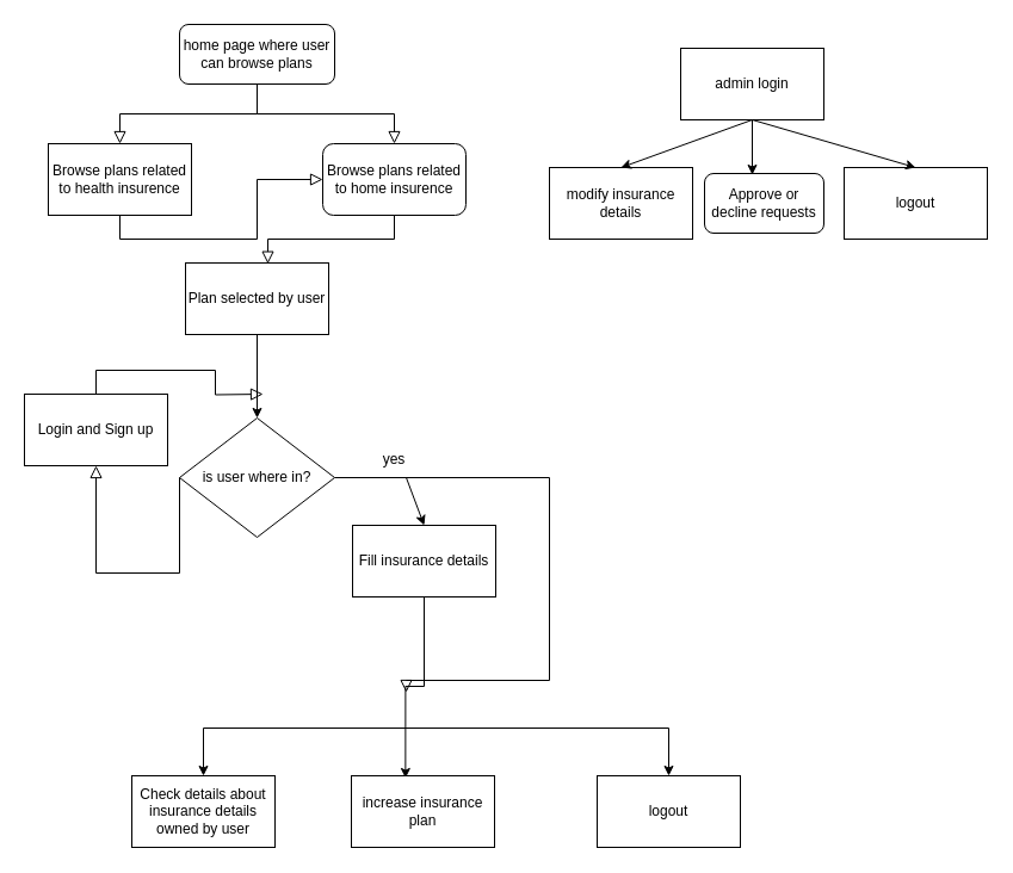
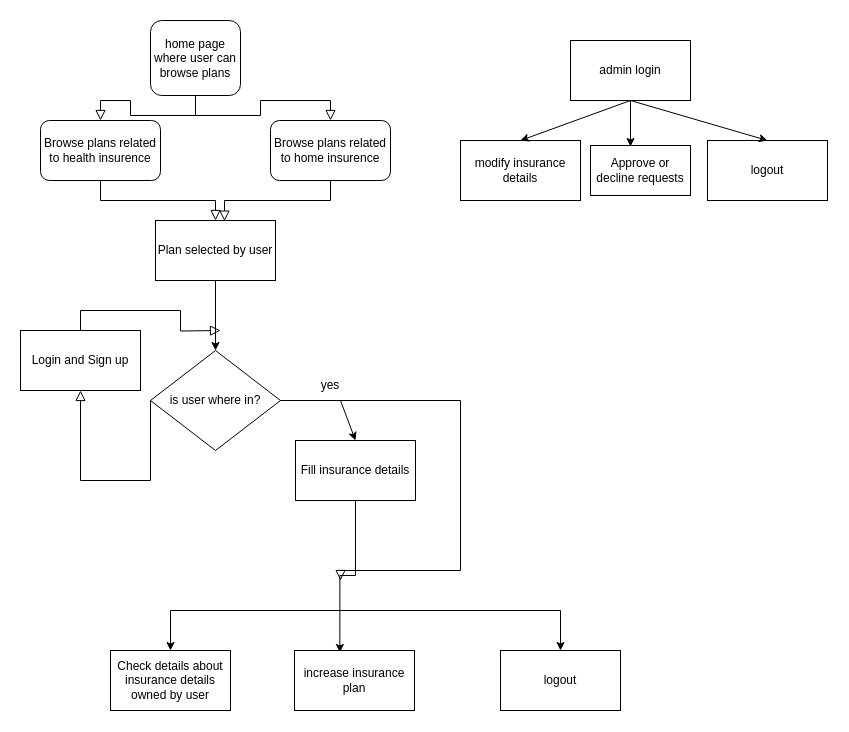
  <mxCell id="0" />
  <mxCell id="1" parent="0" />
  <mxCell id="2" value="" style="rounded=0;html=1;jettySize=auto;orthogonalLoop=1;fontSize=11;endArrow=block;endFill=0;endSize=8;strokeWidth=1;shadow=0;labelBackgroundColor=none;edgeStyle=orthogonalEdgeStyle;entryX=0.5;entryY=0;entryDx=0;entryDy=0;" parent="1" source="3" target="4" edge="1"><mxGeometry relative="1" as="geometry"><mxPoint x="220" y="120" as="targetPoint" /></mxGeometry></mxCell>
- <mxCell id="3" value="home page where user can browse plans" style="rounded=1;whiteSpace=wrap;html=1;fontSize=12;glass=0;strokeWidth=1;shadow=0;" parent="1" vertex="1"><mxGeometry x="150" y="20" width="130" height="50" as="geometry" /></mxCell>
- <mxCell id="4" value="Browse plans related to health insurence" style="whiteSpace=wrap;html=1;rounded=0;" parent="1" vertex="1"><mxGeometry x="40" y="120" width="120" height="60" as="geometry" /></mxCell>
+ <mxCell id="3" value="home page where user can browse plans" style="rounded=1;whiteSpace=wrap;html=1;fontSize=12;glass=0;strokeWidth=1;shadow=0;" parent="1" vertex="1"><mxGeometry x="150" y="20" width="90" height="75" as="geometry" /></mxCell>
+ <mxCell id="4" value="Browse plans related to health insurence" style="rounded=1;whiteSpace=wrap;html=1;" parent="1" vertex="1"><mxGeometry x="40" y="120" width="120" height="60" as="geometry" /></mxCell>
  <mxCell id="5" value="Browse plans related to home insurence" style="rounded=1;whiteSpace=wrap;html=1;" parent="1" vertex="1"><mxGeometry x="270" y="120" width="120" height="60" as="geometry" /></mxCell>
  <mxCell id="6" value="" style="rounded=0;html=1;jettySize=auto;orthogonalLoop=1;fontSize=11;endArrow=block;endFill=0;endSize=8;strokeWidth=1;shadow=0;labelBackgroundColor=none;edgeStyle=orthogonalEdgeStyle;entryX=0.5;entryY=0;entryDx=0;entryDy=0;exitX=0.5;exitY=1;exitDx=0;exitDy=0;" parent="1" source="3" target="5" edge="1"><mxGeometry relative="1" as="geometry"><mxPoint x="230" y="80" as="sourcePoint" /><mxPoint x="110" y="130" as="targetPoint" /></mxGeometry></mxCell>
  <mxCell id="7" value="" style="edgeStyle=orthogonalEdgeStyle;rounded=0;orthogonalLoop=1;jettySize=auto;html=1;" parent="1" source="8" target="9" edge="1"><mxGeometry relative="1" as="geometry" /></mxCell>
  <mxCell id="8" value="Plan selected by user" style="rounded=0;whiteSpace=wrap;html=1;" parent="1" vertex="1"><mxGeometry x="155" y="220" width="120" height="60" as="geometry" /></mxCell>
  <mxCell id="9" value="is user where in?" style="rhombus;whiteSpace=wrap;html=1;" parent="1" vertex="1"><mxGeometry x="150" y="350" width="130" height="100" as="geometry" /></mxCell>
  <mxCell id="10" value="yes" style="text;html=1;strokeColor=none;fillColor=none;align=center;verticalAlign=middle;whiteSpace=wrap;rounded=0;" parent="1" vertex="1"><mxGeometry x="300" y="370" width="60" height="30" as="geometry" /></mxCell>
  <mxCell id="11" value="" style="rounded=0;html=1;jettySize=auto;orthogonalLoop=1;fontSize=11;endArrow=block;endFill=0;endSize=8;strokeWidth=1;shadow=0;labelBackgroundColor=none;edgeStyle=orthogonalEdgeStyle;exitX=0;exitY=0.5;exitDx=0;exitDy=0;entryX=0.5;entryY=1;entryDx=0;entryDy=0;" parent="1" source="9" target="12" edge="1"><mxGeometry relative="1" as="geometry"><mxPoint x="40" y="360" as="sourcePoint" /><mxPoint x="215" y="320" as="targetPoint" /><Array as="points"><mxPoint x="150" y="480" /><mxPoint x="80" y="480" /></Array></mxGeometry></mxCell>
  <mxCell id="12" value="Login and Sign up" style="rounded=0;whiteSpace=wrap;html=1;" parent="1" vertex="1"><mxGeometry x="20" y="330" width="120" height="60" as="geometry" /></mxCell>
- <mxCell id="13" value="" style="rounded=0;html=1;jettySize=auto;orthogonalLoop=1;fontSize=11;endArrow=block;endFill=0;endSize=8;strokeWidth=1;shadow=0;labelBackgroundColor=none;edgeStyle=orthogonalEdgeStyle;exitX=0.5;exitY=1;exitDx=0;exitDy=0;" parent="1" source="4" target="5" edge="1"><mxGeometry relative="1" as="geometry"><mxPoint x="130" y="200" as="sourcePoint" /><mxPoint x="10" y="250" as="targetPoint" /></mxGeometry></mxCell>
+ <mxCell id="13" value="" style="rounded=0;html=1;jettySize=auto;orthogonalLoop=1;fontSize=11;endArrow=block;endFill=0;endSize=8;strokeWidth=1;shadow=0;labelBackgroundColor=none;edgeStyle=orthogonalEdgeStyle;entryX=0.5;entryY=0;entryDx=0;entryDy=0;exitX=0.5;exitY=1;exitDx=0;exitDy=0;" parent="1" source="4" target="8" edge="1"><mxGeometry relative="1" as="geometry"><mxPoint x="130" y="200" as="sourcePoint" /><mxPoint x="10" y="250" as="targetPoint" /></mxGeometry></mxCell>
  <mxCell id="14" value="" style="rounded=0;html=1;jettySize=auto;orthogonalLoop=1;fontSize=11;endArrow=block;endFill=0;endSize=8;strokeWidth=1;shadow=0;labelBackgroundColor=none;edgeStyle=orthogonalEdgeStyle;entryX=0.575;entryY=0.011;entryDx=0;entryDy=0;exitX=0.5;exitY=1;exitDx=0;exitDy=0;entryPerimeter=0;" parent="1" source="5" target="8" edge="1"><mxGeometry relative="1" as="geometry"><mxPoint x="110" y="190" as="sourcePoint" /><mxPoint x="225" y="230" as="targetPoint" /></mxGeometry></mxCell>
  <mxCell id="15" value="" style="edgeStyle=orthogonalEdgeStyle;rounded=0;orthogonalLoop=1;jettySize=auto;html=1;entryX=0.378;entryY=0.033;entryDx=0;entryDy=0;entryPerimeter=0;" parent="1" source="16" target="17" edge="1"><mxGeometry relative="1" as="geometry"><mxPoint x="340" y="580" as="targetPoint" /></mxGeometry></mxCell>
  <mxCell id="16" value="Fill insurance details" style="rounded=0;whiteSpace=wrap;html=1;" parent="1" vertex="1"><mxGeometry x="295" y="440" width="120" height="60" as="geometry" /></mxCell>
  <mxCell id="17" value="increase insurance plan" style="rounded=0;whiteSpace=wrap;html=1;" parent="1" vertex="1"><mxGeometry x="294" y="650" width="120" height="60" as="geometry" /></mxCell>
  <mxCell id="18" value="Check details about insurance details owned by user" style="rounded=0;whiteSpace=wrap;html=1;" parent="1" vertex="1"><mxGeometry x="110" y="650" width="120" height="60" as="geometry" /></mxCell>
  <mxCell id="19" value="logout" style="rounded=0;whiteSpace=wrap;html=1;" parent="1" vertex="1"><mxGeometry x="500" y="650" width="120" height="60" as="geometry" /></mxCell>
  <mxCell id="20" value="" style="rounded=0;html=1;jettySize=auto;orthogonalLoop=1;fontSize=11;endArrow=block;endFill=0;endSize=8;strokeWidth=1;shadow=0;labelBackgroundColor=none;edgeStyle=orthogonalEdgeStyle;exitX=1;exitY=0.5;exitDx=0;exitDy=0;" parent="1" source="9" edge="1"><mxGeometry relative="1" as="geometry"><mxPoint x="380" y="380" as="sourcePoint" /><mxPoint x="340" y="580" as="targetPoint" /><Array as="points"><mxPoint x="460" y="400" /><mxPoint x="460" y="570" /><mxPoint x="340" y="570" /></Array></mxGeometry></mxCell>
  <mxCell id="21" value="" style="endArrow=none;html=1;rounded=0;" parent="1" edge="1"><mxGeometry width="50" height="50" relative="1" as="geometry"><mxPoint x="170" y="610" as="sourcePoint" /><mxPoint x="560" y="610" as="targetPoint" /></mxGeometry></mxCell>
  <mxCell id="22" value="" style="endArrow=classic;html=1;rounded=0;entryX=0.5;entryY=0;entryDx=0;entryDy=0;" parent="1" target="18" edge="1"><mxGeometry width="50" height="50" relative="1" as="geometry"><mxPoint x="170" y="610" as="sourcePoint" /><mxPoint x="320" y="630" as="targetPoint" /></mxGeometry></mxCell>
  <mxCell id="23" value="admin login" style="rounded=0;whiteSpace=wrap;html=1;" parent="1" vertex="1"><mxGeometry x="570" y="40" width="120" height="60" as="geometry" /></mxCell>
  <mxCell id="24" value="modify insurance details" style="rounded=0;whiteSpace=wrap;html=1;" parent="1" vertex="1"><mxGeometry x="460" y="140" width="120" height="60" as="geometry" /></mxCell>
  <mxCell id="25" value="logout" style="rounded=0;whiteSpace=wrap;html=1;" parent="1" vertex="1"><mxGeometry x="707" y="140" width="120" height="60" as="geometry" /></mxCell>
  <mxCell id="26" value="" style="endArrow=classic;html=1;rounded=0;exitX=0.5;exitY=1;exitDx=0;exitDy=0;entryX=0.5;entryY=0;entryDx=0;entryDy=0;" parent="1" source="23" target="24" edge="1"><mxGeometry width="50" height="50" relative="1" as="geometry"><mxPoint x="380" y="280" as="sourcePoint" /><mxPoint x="430" y="230" as="targetPoint" /></mxGeometry></mxCell>
  <mxCell id="27" value="" style="endArrow=classic;html=1;rounded=0;exitX=0.5;exitY=1;exitDx=0;exitDy=0;entryX=0.5;entryY=0;entryDx=0;entryDy=0;" parent="1" source="23" target="25" edge="1"><mxGeometry width="50" height="50" relative="1" as="geometry"><mxPoint x="380" y="280" as="sourcePoint" /><mxPoint x="430" y="230" as="targetPoint" /></mxGeometry></mxCell>
  <mxCell id="28" value="" style="rounded=0;html=1;jettySize=auto;orthogonalLoop=1;fontSize=11;endArrow=block;endFill=0;endSize=8;strokeWidth=1;shadow=0;labelBackgroundColor=none;edgeStyle=orthogonalEdgeStyle;exitX=0.5;exitY=0;exitDx=0;exitDy=0;" parent="1" source="12" edge="1"><mxGeometry relative="1" as="geometry"><mxPoint x="70" y="310" as="sourcePoint" /><mxPoint x="220" y="330" as="targetPoint" /></mxGeometry></mxCell>
  <mxCell id="29" value="" style="endArrow=classic;html=1;rounded=0;entryX=0.5;entryY=0;entryDx=0;entryDy=0;" parent="1" target="16" edge="1"><mxGeometry width="50" height="50" relative="1" as="geometry"><mxPoint x="340" y="400" as="sourcePoint" /><mxPoint x="320" y="430" as="targetPoint" /></mxGeometry></mxCell>
  <mxCell id="30" value="" style="endArrow=classic;html=1;rounded=0;entryX=0.5;entryY=0;entryDx=0;entryDy=0;" parent="1" target="19" edge="1"><mxGeometry width="50" height="50" relative="1" as="geometry"><mxPoint x="560" y="610" as="sourcePoint" /><mxPoint x="320" y="430" as="targetPoint" /></mxGeometry></mxCell>
- <mxCell id="31" value="Approve or decline requests" style="whiteSpace=wrap;html=1;rounded=1;" vertex="1" parent="1"><mxGeometry x="590" y="145" width="100" height="50" as="geometry" /></mxCell>
+ <mxCell id="31" value="Approve or decline requests" style="rounded=0;whiteSpace=wrap;html=1;" vertex="1" parent="1"><mxGeometry x="590" y="145" width="100" height="50" as="geometry" /></mxCell>
  <mxCell id="32" value="" style="endArrow=classic;html=1;rounded=0;entryX=0.4;entryY=0.02;entryDx=0;entryDy=0;entryPerimeter=0;" edge="1" parent="1" target="31"><mxGeometry width="50" height="50" relative="1" as="geometry"><mxPoint x="630" y="100" as="sourcePoint" /><mxPoint x="430" y="170" as="targetPoint" /></mxGeometry></mxCell>
